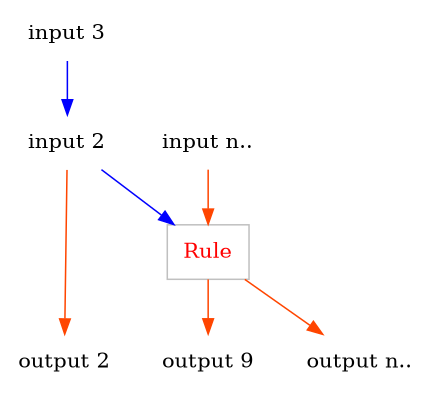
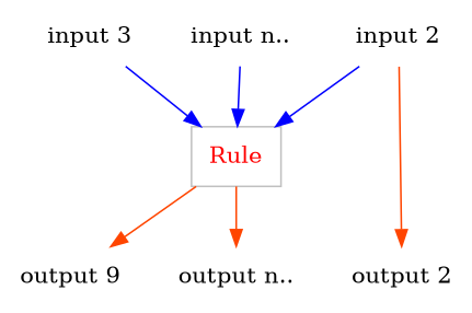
  digraph {
    rankdir=TB
    node [shape=plaintext]
    edge [color=orangered]
    n1 [label="output 9"]
    n2 [label="output 2"]
    n3 [label="output n.."]
    n4 [color=grey fontcolor=red label=Rule shape=record]
    n5 [label="input 3"]
    n6 [label="input 2"]
    n7 [label="input n.."]
    subgraph sub_1 {
      rank=same
      n1
      n2
      n3
    }
    n4 -> n1
    n4 -> n3
-   n5 -> n6 [color=blue]
+   n5 -> n4 [color=blue]
    n6 -> n2
    n6 -> n4 [color=blue]
-   n7 -> n4
+   n7 -> n4 [color=blue]
  }
